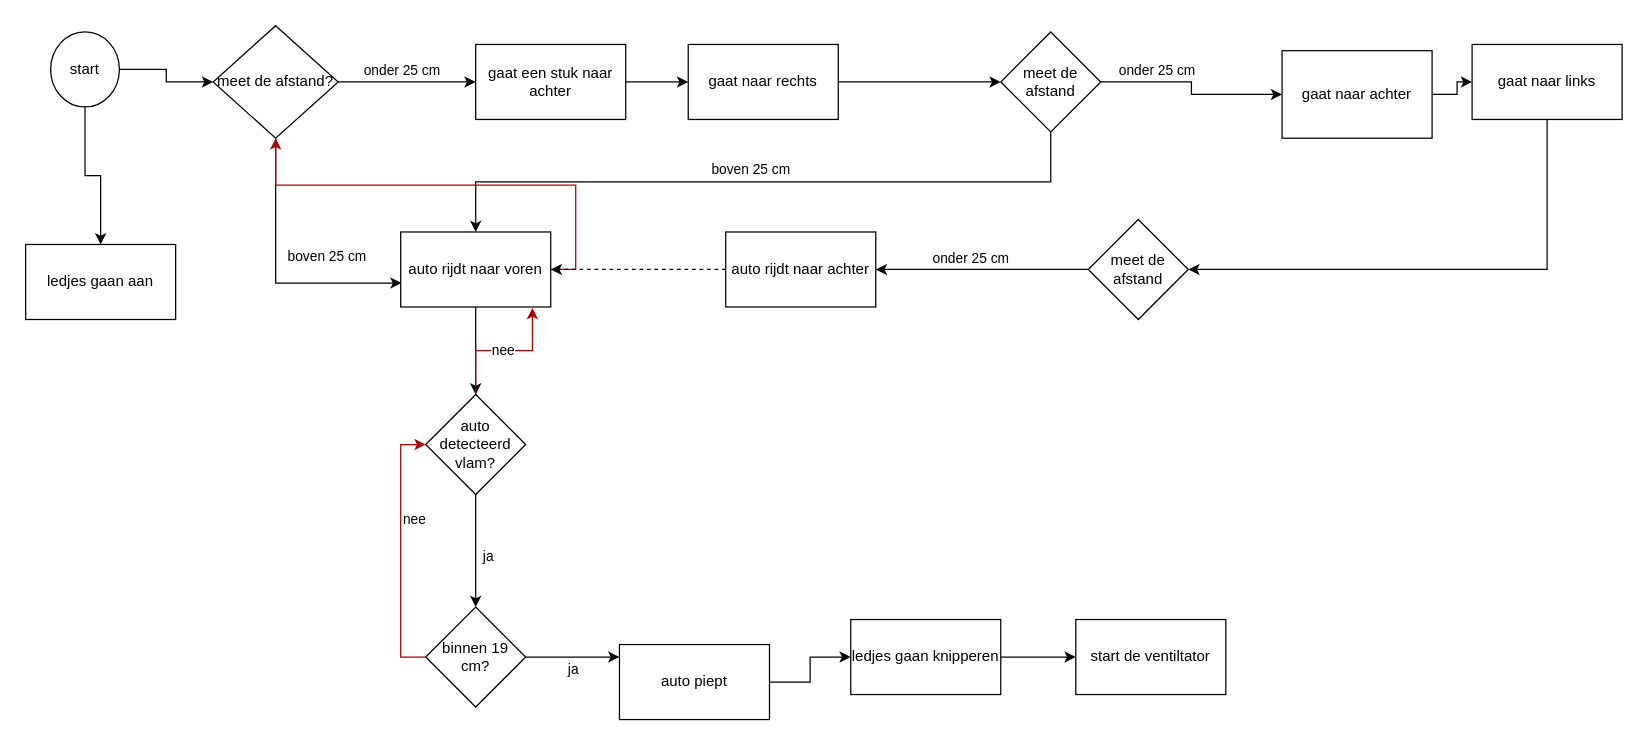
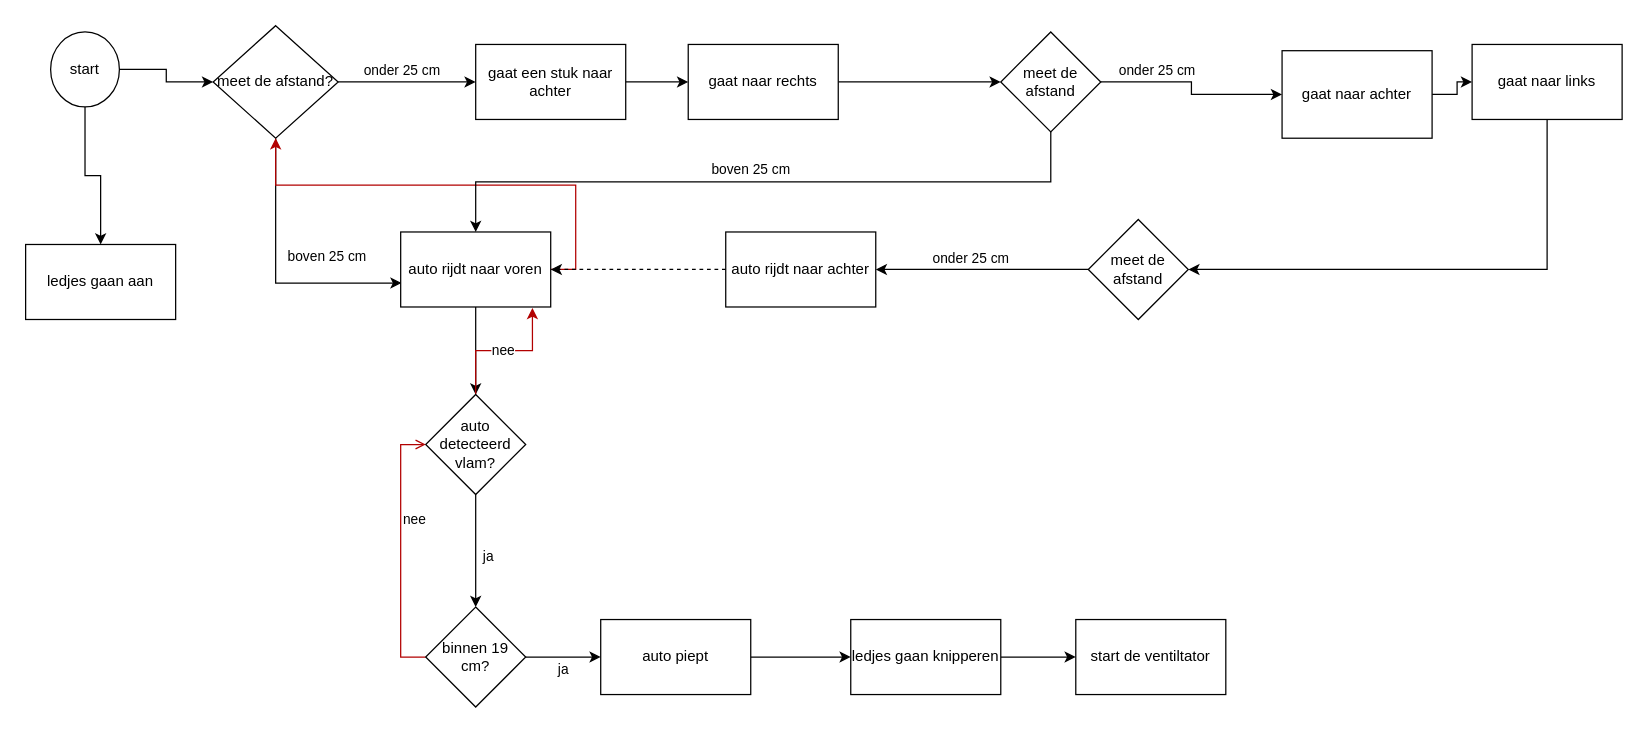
  <mxCell id="0" />
  <mxCell id="1" parent="0" />
  <mxCell id="2" style="edgeStyle=orthogonalEdgeStyle;rounded=0;orthogonalLoop=1;jettySize=auto;html=1;exitX=1;exitY=0.5;exitDx=0;exitDy=0;" edge="1" parent="1" source="4" target="9"><mxGeometry relative="1" as="geometry" /></mxCell>
  <mxCell id="3" value="" style="edgeStyle=orthogonalEdgeStyle;rounded=0;orthogonalLoop=1;jettySize=auto;html=1;" edge="1" parent="1" source="4" target="40"><mxGeometry relative="1" as="geometry" /></mxCell>
  <mxCell id="4" value="start" style="ellipse;whiteSpace=wrap;html=1;aspect=fixed;" vertex="1" parent="1"><mxGeometry x="40" y="25" width="55" height="60" as="geometry" /></mxCell>
  <mxCell id="5" style="edgeStyle=orthogonalEdgeStyle;rounded=0;orthogonalLoop=1;jettySize=auto;html=1;exitX=0.5;exitY=1;exitDx=0;exitDy=0;entryX=0.006;entryY=0.681;entryDx=0;entryDy=0;entryPerimeter=0;" edge="1" parent="1" source="9" target="12"><mxGeometry relative="1" as="geometry"><mxPoint x="220" y="185" as="targetPoint" /></mxGeometry></mxCell>
  <mxCell id="6" value="boven 25 cm" style="edgeLabel;html=1;align=center;verticalAlign=middle;resizable=0;points=[];" vertex="1" connectable="0" parent="5"><mxGeometry x="0.256" y="1" relative="1" as="geometry"><mxPoint x="20" y="-20" as="offset" /></mxGeometry></mxCell>
  <mxCell id="7" style="edgeStyle=orthogonalEdgeStyle;rounded=0;orthogonalLoop=1;jettySize=auto;html=1;exitX=1;exitY=0.5;exitDx=0;exitDy=0;entryX=0;entryY=0.5;entryDx=0;entryDy=0;" edge="1" parent="1" source="9" target="16"><mxGeometry relative="1" as="geometry" /></mxCell>
  <mxCell id="8" value="onder 25 cm" style="edgeLabel;html=1;align=center;verticalAlign=middle;resizable=0;points=[];" vertex="1" connectable="0" parent="7"><mxGeometry x="-0.433" y="1" relative="1" as="geometry"><mxPoint x="19" y="-9" as="offset" /></mxGeometry></mxCell>
  <mxCell id="9" value="meet de afstand?" style="rhombus;whiteSpace=wrap;html=1;" vertex="1" parent="1"><mxGeometry x="170" y="20" width="100" height="90" as="geometry" /></mxCell>
  <mxCell id="10" style="edgeStyle=orthogonalEdgeStyle;rounded=0;orthogonalLoop=1;jettySize=auto;html=1;exitX=1;exitY=0.5;exitDx=0;exitDy=0;fillColor=#e51400;strokeColor=#B20000;" edge="1" parent="1" source="12" target="9"><mxGeometry relative="1" as="geometry" /></mxCell>
  <mxCell id="11" value="" style="edgeStyle=orthogonalEdgeStyle;rounded=0;orthogonalLoop=1;jettySize=auto;html=1;" edge="1" parent="1" source="12" target="32"><mxGeometry relative="1" as="geometry" /></mxCell>
  <mxCell id="12" value="auto rijdt naar voren" style="rounded=0;whiteSpace=wrap;html=1;" vertex="1" parent="1"><mxGeometry x="320" y="185" width="120" height="60" as="geometry" /></mxCell>
  <mxCell id="13" style="edgeStyle=orthogonalEdgeStyle;rounded=0;orthogonalLoop=1;jettySize=auto;html=1;exitX=1;exitY=0.5;exitDx=0;exitDy=0;entryX=0;entryY=0.5;entryDx=0;entryDy=0;" edge="1" parent="1" source="14" target="20"><mxGeometry relative="1" as="geometry" /></mxCell>
  <mxCell id="14" value="gaat naar rechts" style="rounded=0;whiteSpace=wrap;html=1;" vertex="1" parent="1"><mxGeometry x="550" y="35" width="120" height="60" as="geometry" /></mxCell>
  <mxCell id="15" style="edgeStyle=orthogonalEdgeStyle;rounded=0;orthogonalLoop=1;jettySize=auto;html=1;exitX=1;exitY=0.5;exitDx=0;exitDy=0;" edge="1" parent="1" source="16" target="14"><mxGeometry relative="1" as="geometry" /></mxCell>
  <mxCell id="16" value="gaat een stuk naar achter" style="rounded=0;whiteSpace=wrap;html=1;" vertex="1" parent="1"><mxGeometry x="380" y="35" width="120" height="60" as="geometry" /></mxCell>
  <mxCell id="17" style="edgeStyle=orthogonalEdgeStyle;rounded=0;orthogonalLoop=1;jettySize=auto;html=1;exitX=1;exitY=0.5;exitDx=0;exitDy=0;entryX=0;entryY=0.5;entryDx=0;entryDy=0;" edge="1" parent="1" source="20" target="22"><mxGeometry relative="1" as="geometry" /></mxCell>
  <mxCell id="18" value="onder 25 cm" style="edgeLabel;html=1;align=center;verticalAlign=middle;resizable=0;points=[];" vertex="1" connectable="0" parent="17"><mxGeometry x="-0.429" y="2" relative="1" as="geometry"><mxPoint y="-8" as="offset" /></mxGeometry></mxCell>
  <mxCell id="19" value="boven 25 cm" style="edgeStyle=orthogonalEdgeStyle;rounded=0;orthogonalLoop=1;jettySize=auto;html=1;exitX=0.5;exitY=1;exitDx=0;exitDy=0;" edge="1" parent="1" source="20" target="12"><mxGeometry x="0.037" y="-10" relative="1" as="geometry"><mxPoint as="offset" /></mxGeometry></mxCell>
  <mxCell id="20" value="meet de afstand" style="rhombus;whiteSpace=wrap;html=1;" vertex="1" parent="1"><mxGeometry x="800" y="25" width="80" height="80" as="geometry" /></mxCell>
  <mxCell id="21" style="edgeStyle=orthogonalEdgeStyle;rounded=0;orthogonalLoop=1;jettySize=auto;html=1;exitX=1;exitY=0.5;exitDx=0;exitDy=0;" edge="1" parent="1" source="22" target="24"><mxGeometry relative="1" as="geometry" /></mxCell>
  <mxCell id="22" value="gaat naar achter" style="rounded=0;whiteSpace=wrap;html=1;" vertex="1" parent="1"><mxGeometry x="1025" y="40" width="120" height="70" as="geometry" /></mxCell>
  <mxCell id="23" style="edgeStyle=orthogonalEdgeStyle;rounded=0;orthogonalLoop=1;jettySize=auto;html=1;exitX=0.5;exitY=1;exitDx=0;exitDy=0;entryX=1;entryY=0.5;entryDx=0;entryDy=0;" edge="1" parent="1" source="24" target="27"><mxGeometry relative="1" as="geometry" /></mxCell>
  <mxCell id="24" value="gaat naar links" style="rounded=0;whiteSpace=wrap;html=1;" vertex="1" parent="1"><mxGeometry x="1177" y="35" width="120" height="60" as="geometry" /></mxCell>
  <mxCell id="25" value="" style="edgeStyle=orthogonalEdgeStyle;rounded=0;orthogonalLoop=1;jettySize=auto;html=1;entryX=1;entryY=0.5;entryDx=0;entryDy=0;" edge="1" parent="1" source="27" target="29"><mxGeometry relative="1" as="geometry"><mxPoint x="1260" y="215" as="targetPoint" /></mxGeometry></mxCell>
  <mxCell id="26" value="onder 25 cm" style="edgeLabel;html=1;align=center;verticalAlign=middle;resizable=0;points=[];" vertex="1" connectable="0" parent="25"><mxGeometry x="0.066" relative="1" as="geometry"><mxPoint x="-4" y="-10" as="offset" /></mxGeometry></mxCell>
  <mxCell id="27" value="meet de afstand" style="rhombus;whiteSpace=wrap;html=1;rounded=0;" vertex="1" parent="1"><mxGeometry x="870" y="175" width="80" height="80" as="geometry" /></mxCell>
  <mxCell id="28" style="edgeStyle=orthogonalEdgeStyle;rounded=0;orthogonalLoop=1;jettySize=auto;html=1;exitX=0;exitY=0.5;exitDx=0;exitDy=0;dashed=1;" edge="1" parent="1" source="29" target="12"><mxGeometry relative="1" as="geometry" /></mxCell>
  <mxCell id="29" value="auto rijdt naar achter" style="whiteSpace=wrap;html=1;rounded=0;" vertex="1" parent="1"><mxGeometry x="580" y="185" width="120" height="60" as="geometry" /></mxCell>
  <mxCell id="30" value="ja" style="edgeStyle=orthogonalEdgeStyle;rounded=0;orthogonalLoop=1;jettySize=auto;html=1;" edge="1" parent="1" source="32"><mxGeometry x="0.111" y="10" relative="1" as="geometry"><mxPoint x="380" y="485" as="targetPoint" /><Array as="points"><mxPoint x="380" y="445" /><mxPoint x="380" y="445" /></Array><mxPoint as="offset" /></mxGeometry></mxCell>
  <mxCell id="31" value="nee" style="edgeStyle=orthogonalEdgeStyle;rounded=0;orthogonalLoop=1;jettySize=auto;html=1;entryX=0.878;entryY=1.012;entryDx=0;entryDy=0;entryPerimeter=0;fillColor=#e51400;strokeColor=#B20000;" edge="1" parent="1" source="32" target="12"><mxGeometry relative="1" as="geometry"><mxPoint x="480" y="355" as="targetPoint" /></mxGeometry></mxCell>
  <mxCell id="32" value="auto detecteerd vlam?" style="rhombus;whiteSpace=wrap;html=1;rounded=0;" vertex="1" parent="1"><mxGeometry x="340" y="315" width="80" height="80" as="geometry" /></mxCell>
  <mxCell id="33" value="ja" style="edgeStyle=orthogonalEdgeStyle;rounded=0;orthogonalLoop=1;jettySize=auto;html=1;" edge="1" parent="1" source="36" target="38"><mxGeometry y="-10" relative="1" as="geometry"><Array as="points"><mxPoint x="450" y="525" /><mxPoint x="450" y="525" /></Array><mxPoint as="offset" /></mxGeometry></mxCell>
- <mxCell id="34" style="edgeStyle=orthogonalEdgeStyle;rounded=0;orthogonalLoop=1;jettySize=auto;html=1;exitX=0;exitY=0.5;exitDx=0;exitDy=0;entryX=0;entryY=0.5;entryDx=0;entryDy=0;fillColor=#e51400;strokeColor=#B20000;" edge="1" parent="1" source="36" target="32"><mxGeometry relative="1" as="geometry" /></mxCell>
+ <mxCell id="34" style="edgeStyle=orthogonalEdgeStyle;rounded=0;orthogonalLoop=1;jettySize=auto;html=1;exitX=0;exitY=0.5;exitDx=0;exitDy=0;entryX=0;entryY=0.5;entryDx=0;entryDy=0;fillColor=#e51400;strokeColor=#B20000;endArrow=open;" edge="1" parent="1" source="36" target="32"><mxGeometry relative="1" as="geometry" /></mxCell>
  <mxCell id="35" value="nee" style="edgeLabel;html=1;align=center;verticalAlign=middle;resizable=0;points=[];" vertex="1" connectable="0" parent="34"><mxGeometry x="0.248" y="1" relative="1" as="geometry"><mxPoint x="11" as="offset" /></mxGeometry></mxCell>
  <mxCell id="36" value="binnen 19 cm?" style="rhombus;whiteSpace=wrap;html=1;" vertex="1" parent="1"><mxGeometry x="340" y="485" width="80" height="80" as="geometry" /></mxCell>
  <mxCell id="37" value="" style="edgeStyle=orthogonalEdgeStyle;rounded=0;orthogonalLoop=1;jettySize=auto;html=1;" edge="1" parent="1" source="38" target="42"><mxGeometry relative="1" as="geometry" /></mxCell>
- <mxCell id="38" value="auto piept" style="whiteSpace=wrap;html=1;" vertex="1" parent="1"><mxGeometry x="495" y="515" width="120" height="60" as="geometry" /></mxCell>
+ <mxCell id="38" value="auto piept" style="whiteSpace=wrap;html=1;" vertex="1" parent="1"><mxGeometry x="480" y="495" width="120" height="60" as="geometry" /></mxCell>
  <mxCell id="39" value="start de ventiltator" style="whiteSpace=wrap;html=1;" vertex="1" parent="1"><mxGeometry x="860" y="495" width="120" height="60" as="geometry" /></mxCell>
  <mxCell id="40" value="ledjes gaan aan" style="whiteSpace=wrap;html=1;" vertex="1" parent="1"><mxGeometry x="20" y="195" width="120" height="60" as="geometry" /></mxCell>
  <mxCell id="41" style="edgeStyle=orthogonalEdgeStyle;rounded=0;orthogonalLoop=1;jettySize=auto;html=1;exitX=1;exitY=0.5;exitDx=0;exitDy=0;entryX=0;entryY=0.5;entryDx=0;entryDy=0;" edge="1" parent="1" source="42" target="39"><mxGeometry relative="1" as="geometry" /></mxCell>
  <mxCell id="42" value="ledjes gaan knipperen" style="whiteSpace=wrap;html=1;" vertex="1" parent="1"><mxGeometry x="680" y="495" width="120" height="60" as="geometry" /></mxCell>
